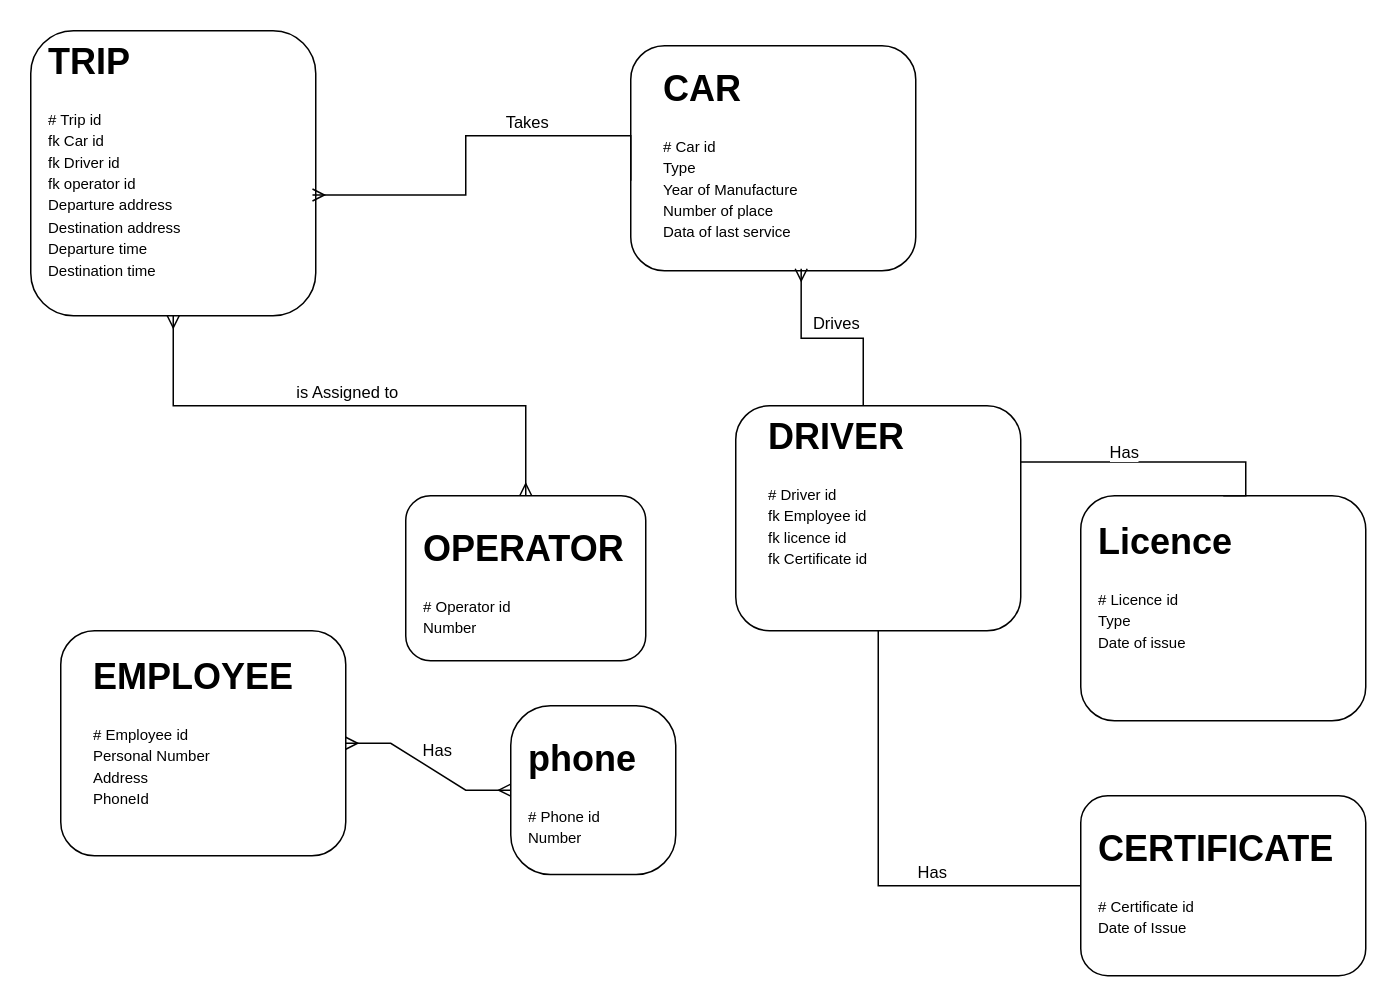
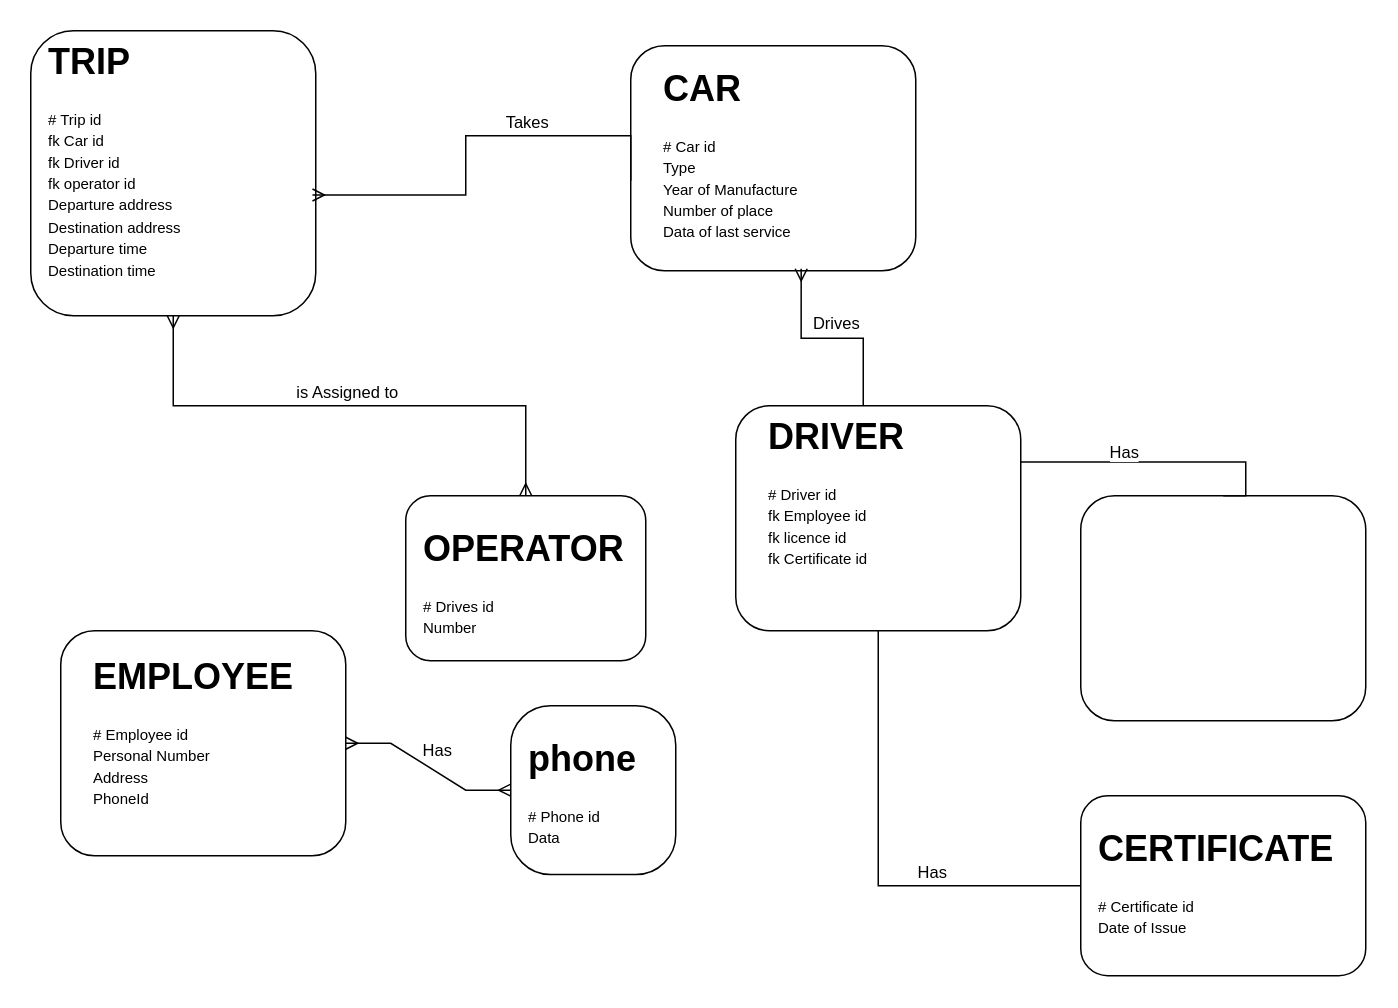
  <mxCell id="0" />
  <mxCell id="1" parent="0" />
  <mxCell id="2" value="" style="rounded=1;whiteSpace=wrap;html=1;" vertex="1" parent="1"><mxGeometry x="40" y="420" width="190" height="150" as="geometry" /></mxCell>
  <mxCell id="3" value="&lt;h1 style=&quot;margin-top: 0px;&quot;&gt;EMPLOYEE&lt;/h1&gt;&lt;p&gt;&lt;span style=&quot;font-size: 10px; background-color: initial;&quot;&gt;# Employee id&lt;/span&gt;&lt;br&gt;&lt;span style=&quot;font-size: 10px; background-color: initial;&quot;&gt;Personal Number&lt;/span&gt;&lt;br&gt;&lt;span style=&quot;background-color: initial; font-size: 10px;&quot;&gt;Address&lt;/span&gt;&lt;br&gt;&lt;span style=&quot;background-color: initial; font-size: 10px;&quot;&gt;PhoneId&lt;/span&gt;&lt;br&gt;&lt;/p&gt;&lt;p&gt;&lt;br&gt;&lt;/p&gt;&lt;p&gt;&lt;br&gt;&lt;/p&gt;" style="text;html=1;whiteSpace=wrap;overflow=hidden;rounded=0;" vertex="1" parent="1"><mxGeometry x="60" y="430" width="150" height="130" as="geometry" /></mxCell>
  <mxCell id="4" value="" style="rounded=1;whiteSpace=wrap;html=1;" vertex="1" parent="1"><mxGeometry x="20" y="20" width="190" height="190" as="geometry" /></mxCell>
  <mxCell id="5" value="&lt;h1 style=&quot;margin-top: 0px;&quot;&gt;TRIP&lt;/h1&gt;&lt;p&gt;&lt;span style=&quot;background-color: initial; font-size: 10px;&quot;&gt;# Trip id&lt;/span&gt;&lt;br&gt;&lt;span style=&quot;font-size: 10px; background-color: initial;&quot;&gt;fk Car id&lt;/span&gt;&lt;br&gt;&lt;span style=&quot;font-size: 10px; background-color: initial;&quot;&gt;fk Driver id&lt;/span&gt;&lt;br&gt;&lt;span style=&quot;font-size: 10px; background-color: initial;&quot;&gt;fk operator id&lt;/span&gt;&lt;br&gt;&lt;span style=&quot;font-size: 10px; background-color: initial;&quot;&gt;Departure address&lt;/span&gt;&lt;br&gt;&lt;span style=&quot;font-size: 10px; background-color: initial;&quot;&gt;Destination address&lt;/span&gt;&lt;br&gt;&lt;span style=&quot;font-size: 10px; background-color: initial;&quot;&gt;Departure time&lt;/span&gt;&lt;br&gt;&lt;span style=&quot;font-size: 10px; background-color: initial;&quot;&gt;Destination time&lt;/span&gt;&lt;br&gt;&lt;/p&gt;&lt;p&gt;&lt;br&gt;&lt;/p&gt;&lt;p&gt;&lt;br&gt;&lt;/p&gt;" style="text;html=1;whiteSpace=wrap;overflow=hidden;rounded=0;" vertex="1" parent="1"><mxGeometry x="30" y="20" width="170" height="170" as="geometry" /></mxCell>
  <mxCell id="6" value="" style="rounded=1;whiteSpace=wrap;html=1;" vertex="1" parent="1"><mxGeometry x="490" y="270" width="190" height="150" as="geometry" /></mxCell>
  <mxCell id="7" value="&lt;h1 style=&quot;margin-top: 0px;&quot;&gt;DRIVER&lt;/h1&gt;&lt;p&gt;&lt;span style=&quot;background-color: initial; font-size: 10px;&quot;&gt;# Driver id&lt;/span&gt;&lt;br&gt;&lt;span style=&quot;font-size: 10px; background-color: initial;&quot;&gt;fk Employee id&lt;/span&gt;&lt;br&gt;&lt;span style=&quot;font-size: 10px; background-color: initial;&quot;&gt;fk licence id&lt;/span&gt;&lt;br&gt;&lt;span style=&quot;font-size: 10px; background-color: initial;&quot;&gt;fk Certificate id&lt;/span&gt;&lt;br&gt;&lt;/p&gt;&lt;p&gt;&lt;br&gt;&lt;/p&gt;&lt;p&gt;&lt;br&gt;&lt;/p&gt;" style="text;html=1;whiteSpace=wrap;overflow=hidden;rounded=0;" vertex="1" parent="1"><mxGeometry x="510" y="270" width="130" height="120" as="geometry" /></mxCell>
  <mxCell id="8" value="" style="rounded=1;whiteSpace=wrap;html=1;" vertex="1" parent="1"><mxGeometry x="420" y="30" width="190" height="150" as="geometry" /></mxCell>
  <mxCell id="9" value="&lt;h1 style=&quot;margin-top: 0px;&quot;&gt;CAR&lt;/h1&gt;&lt;p&gt;&lt;span style=&quot;background-color: initial; font-size: 10px;&quot;&gt;# Car id&lt;/span&gt;&lt;br&gt;&lt;span style=&quot;font-size: 10px; background-color: initial;&quot;&gt;Type&lt;/span&gt;&lt;br&gt;&lt;span style=&quot;font-size: 10px; background-color: initial;&quot;&gt;Year of Manufacture&lt;/span&gt;&lt;br&gt;&lt;span style=&quot;font-size: 10px; background-color: initial;&quot;&gt;Number of place&lt;/span&gt;&lt;br&gt;&lt;span style=&quot;font-size: 10px; background-color: initial;&quot;&gt;Data of last service&lt;/span&gt;&lt;br&gt;&lt;/p&gt;&lt;p&gt;&lt;br&gt;&lt;/p&gt;&lt;p&gt;&lt;br&gt;&lt;/p&gt;" style="text;html=1;whiteSpace=wrap;overflow=hidden;rounded=0;" vertex="1" parent="1"><mxGeometry x="440" y="37.5" width="140" height="135" as="geometry" /></mxCell>
  <mxCell id="10" value="" style="rounded=1;whiteSpace=wrap;html=1;" vertex="1" parent="1"><mxGeometry x="720" y="530" width="190" height="120" as="geometry" /></mxCell>
  <mxCell id="11" value="&lt;h1 style=&quot;margin-top: 0px;&quot;&gt;CERTIFICATE&lt;/h1&gt;&lt;p&gt;&lt;span style=&quot;background-color: initial; font-size: 10px;&quot;&gt;# Certificate id&lt;/span&gt;&lt;br&gt;&lt;span style=&quot;font-size: 10px;&quot;&gt;Date of Issue&lt;/span&gt;&lt;br&gt;&lt;/p&gt;&lt;p&gt;&lt;br&gt;&lt;/p&gt;&lt;p&gt;&lt;br&gt;&lt;/p&gt;" style="text;html=1;whiteSpace=wrap;overflow=hidden;rounded=0;" vertex="1" parent="1"><mxGeometry x="730" y="545" width="160" height="85" as="geometry" /></mxCell>
  <mxCell id="12" value="" style="rounded=1;whiteSpace=wrap;html=1;" vertex="1" parent="1"><mxGeometry x="720" y="330" width="190" height="150" as="geometry" /></mxCell>
- <mxCell id="13" value="&lt;h1 style=&quot;margin-top: 0px;&quot;&gt;Licence&lt;/h1&gt;&lt;p&gt;&lt;span style=&quot;background-color: initial; font-size: 10px;&quot;&gt;# Licence id&lt;/span&gt;&lt;br&gt;&lt;span style=&quot;font-size: 10px;&quot;&gt;Type&lt;/span&gt;&lt;br&gt;&lt;span style=&quot;font-size: 10px;&quot;&gt;Date of issue&lt;/span&gt;&lt;br&gt;&lt;br&gt;&lt;/p&gt;&lt;p&gt;&lt;br&gt;&lt;/p&gt;&lt;p&gt;&lt;br&gt;&lt;/p&gt;" style="text;html=1;whiteSpace=wrap;overflow=hidden;rounded=0;" vertex="1" parent="1"><mxGeometry x="730" y="340" width="130" height="120" as="geometry" /></mxCell>
  <mxCell id="14" value="" style="rounded=1;whiteSpace=wrap;html=1;arcSize=24;" vertex="1" parent="1"><mxGeometry x="340" y="470" width="110" height="112.5" as="geometry" /></mxCell>
- <mxCell id="15" value="&lt;h1 style=&quot;margin-top: 0px;&quot;&gt;phone&lt;/h1&gt;&lt;p&gt;&lt;span style=&quot;background-color: initial; font-size: 10px;&quot;&gt;# Phone id&lt;/span&gt;&lt;br&gt;&lt;span style=&quot;font-size: 10px;&quot;&gt;Number&lt;/span&gt;&lt;/p&gt;&lt;p&gt;&lt;br&gt;&lt;/p&gt;&lt;p&gt;&lt;br&gt;&lt;/p&gt;" style="text;html=1;whiteSpace=wrap;overflow=hidden;rounded=0;" vertex="1" parent="1"><mxGeometry x="350" y="485" width="90" height="87.5" as="geometry" /></mxCell>
+ <mxCell id="15" value="&lt;h1 style=&quot;margin-top: 0px;&quot;&gt;phone&lt;/h1&gt;&lt;p&gt;&lt;span style=&quot;background-color: initial; font-size: 10px;&quot;&gt;# Phone id&lt;/span&gt;&lt;br&gt;&lt;span style=&quot;font-size: 10px;&quot;&gt;Data&lt;/span&gt;&lt;/p&gt;&lt;p&gt;&lt;br&gt;&lt;/p&gt;&lt;p&gt;&lt;br&gt;&lt;/p&gt;" style="text;html=1;whiteSpace=wrap;overflow=hidden;rounded=0;" vertex="1" parent="1"><mxGeometry x="350" y="485" width="90" height="87.5" as="geometry" /></mxCell>
  <mxCell id="16" value="" style="rounded=1;whiteSpace=wrap;html=1;" vertex="1" parent="1"><mxGeometry x="270" y="330" width="160" height="110" as="geometry" /></mxCell>
- <mxCell id="17" value="&lt;h1 style=&quot;margin-top: 0px;&quot;&gt;OPERATOR&lt;/h1&gt;&lt;p&gt;&lt;span style=&quot;background-color: initial; font-size: 10px;&quot;&gt;# Operator id&lt;/span&gt;&lt;br&gt;&lt;span style=&quot;font-size: 10px;&quot;&gt;Number&lt;/span&gt;&lt;/p&gt;&lt;p&gt;&lt;br&gt;&lt;/p&gt;&lt;p&gt;&lt;br&gt;&lt;/p&gt;" style="text;html=1;whiteSpace=wrap;overflow=hidden;rounded=0;" vertex="1" parent="1"><mxGeometry x="280" y="345" width="140" height="95" as="geometry" /></mxCell>
+ <mxCell id="17" value="&lt;h1 style=&quot;margin-top: 0px;&quot;&gt;OPERATOR&lt;/h1&gt;&lt;p&gt;&lt;span style=&quot;background-color: initial; font-size: 10px;&quot;&gt;# Drives id&lt;/span&gt;&lt;br&gt;&lt;span style=&quot;font-size: 10px;&quot;&gt;Number&lt;/span&gt;&lt;/p&gt;&lt;p&gt;&lt;br&gt;&lt;/p&gt;&lt;p&gt;&lt;br&gt;&lt;/p&gt;" style="text;html=1;whiteSpace=wrap;overflow=hidden;rounded=0;" vertex="1" parent="1"><mxGeometry x="280" y="345" width="140" height="95" as="geometry" /></mxCell>
  <mxCell id="18" value="" style="edgeStyle=entityRelationEdgeStyle;fontSize=12;html=1;endArrow=ERmany;startArrow=ERmany;rounded=0;entryX=0;entryY=0.5;entryDx=0;entryDy=0;exitX=1;exitY=0.5;exitDx=0;exitDy=0;" edge="1" parent="1" source="2" target="14"><mxGeometry width="100" height="100" relative="1" as="geometry"><mxPoint x="210" y="600" as="sourcePoint" /><mxPoint x="580" y="950" as="targetPoint" /></mxGeometry></mxCell>
  <mxCell id="19" value="Has" style="edgeLabel;html=1;align=center;verticalAlign=middle;resizable=0;points=[];" vertex="1" connectable="0" parent="18"><mxGeometry x="-0.101" y="-4" relative="1" as="geometry"><mxPoint x="13" y="-11" as="offset" /></mxGeometry></mxCell>
  <mxCell id="20" value="" style="fontSize=12;html=1;endArrow=ERmany;rounded=0;entryX=0.598;entryY=0.991;entryDx=0;entryDy=0;entryPerimeter=0;exitX=0.5;exitY=0;exitDx=0;exitDy=0;edgeStyle=orthogonalEdgeStyle;" edge="1" parent="1" source="7" target="8"><mxGeometry width="100" height="100" relative="1" as="geometry"><mxPoint x="480" y="300" as="sourcePoint" /><mxPoint x="530" y="190" as="targetPoint" /></mxGeometry></mxCell>
  <mxCell id="21" value="Drives" style="edgeLabel;html=1;align=center;verticalAlign=middle;resizable=0;points=[];" vertex="1" connectable="0" parent="20"><mxGeometry x="-0.063" y="-1" relative="1" as="geometry"><mxPoint x="-2" y="-10" as="offset" /></mxGeometry></mxCell>
  <mxCell id="22" value="" style="edgeStyle=orthogonalEdgeStyle;fontSize=12;html=1;endArrow=ERmany;rounded=0;entryX=1.046;entryY=0.644;entryDx=0;entryDy=0;entryPerimeter=0;" edge="1" parent="1" target="5"><mxGeometry width="100" height="100" relative="1" as="geometry"><mxPoint x="420" y="120" as="sourcePoint" /><mxPoint x="580" y="200" as="targetPoint" /><Array as="points"><mxPoint x="420" y="90" /><mxPoint x="310" y="90" /><mxPoint x="310" y="130" /></Array></mxGeometry></mxCell>
  <mxCell id="23" value="Takes" style="edgeLabel;html=1;align=center;verticalAlign=middle;resizable=0;points=[];" vertex="1" connectable="0" parent="22"><mxGeometry x="-0.292" relative="1" as="geometry"><mxPoint y="-10" as="offset" /></mxGeometry></mxCell>
  <mxCell id="24" value="" style="endArrow=none;html=1;rounded=0;entryX=0.5;entryY=0;entryDx=0;entryDy=0;exitX=1;exitY=0.25;exitDx=0;exitDy=0;edgeStyle=orthogonalEdgeStyle;" edge="1" parent="1" source="6" target="12"><mxGeometry relative="1" as="geometry"><mxPoint x="460" y="580" as="sourcePoint" /><mxPoint x="620" y="580" as="targetPoint" /><Array as="points"><mxPoint x="830" y="307" /><mxPoint x="830" y="330" /></Array></mxGeometry></mxCell>
  <mxCell id="25" value="Has" style="edgeLabel;html=1;align=center;verticalAlign=middle;resizable=0;points=[];" vertex="1" connectable="0" parent="24"><mxGeometry x="-0.276" y="2" relative="1" as="geometry"><mxPoint y="-5" as="offset" /></mxGeometry></mxCell>
  <mxCell id="26" value="" style="endArrow=none;html=1;rounded=0;entryX=0;entryY=0.5;entryDx=0;entryDy=0;exitX=0.5;exitY=1;exitDx=0;exitDy=0;edgeStyle=elbowEdgeStyle;" edge="1" parent="1" source="6" target="10"><mxGeometry relative="1" as="geometry"><mxPoint x="460" y="530" as="sourcePoint" /><mxPoint x="620" y="530" as="targetPoint" /><Array as="points"><mxPoint x="585" y="510" /></Array></mxGeometry></mxCell>
  <mxCell id="27" value="Has" style="edgeLabel;html=1;align=center;verticalAlign=middle;resizable=0;points=[];" vertex="1" connectable="0" parent="26"><mxGeometry x="0.314" y="3" relative="1" as="geometry"><mxPoint x="5" y="-7" as="offset" /></mxGeometry></mxCell>
  <mxCell id="28" value="" style="edgeStyle=orthogonalEdgeStyle;fontSize=12;html=1;endArrow=ERmany;startArrow=ERmany;rounded=0;entryX=0.5;entryY=1;entryDx=0;entryDy=0;exitX=0.5;exitY=0;exitDx=0;exitDy=0;" edge="1" parent="1" source="16" target="4"><mxGeometry width="100" height="100" relative="1" as="geometry"><mxPoint x="490" y="240" as="sourcePoint" /><mxPoint x="590" y="140" as="targetPoint" /></mxGeometry></mxCell>
  <mxCell id="29" value="is Assigned to" style="edgeLabel;html=1;align=center;verticalAlign=middle;resizable=0;points=[];" vertex="1" connectable="0" parent="28"><mxGeometry x="0.012" y="-1" relative="1" as="geometry"><mxPoint y="-9" as="offset" /></mxGeometry></mxCell>
